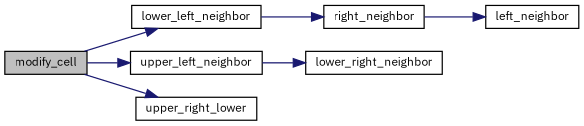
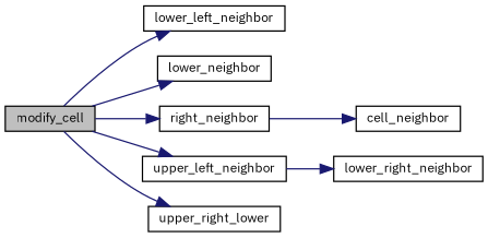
  digraph {
    fontname="IBM Plex Sans"
    rankdir=LR
    node [color=black fillcolor=white fontname="IBM Plex Sans" fontsize=10 shape=record style=filled]
    edge [color=midnightblue fontname="IBM Plex Sans" fontsize=10 labelfontname=Helvetica labelfontsize=10 style=solid]
    n1 [fillcolor=grey75 fontcolor=black height=0.2 label=modify_cell width=0.4]
    n2 [height=0.2 label=lower_left_neighbor width=0.4]
+   n3 [height=0.2 label=lower_neighbor width=0.4]
    n4 [height=0.2 label=right_neighbor width=0.4]
    n5 [height=0.2 label=upper_left_neighbor width=0.4]
    n6 [height=0.2 label=upper_right_lower width=0.4]
-   n7 [height=0.2 label=left_neighbor width=0.4]
+   n7 [height=0.2 label=cell_neighbor width=0.4]
    n8 [height=0.2 label=lower_right_neighbor width=0.4]
    n1 -> n2
-   n2 -> n4
+   n1 -> n3
+   n1 -> n4
    n1 -> n5
    n1 -> n6
    n4 -> n7
    n5 -> n8
  }
